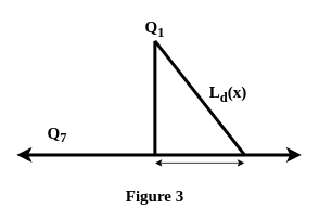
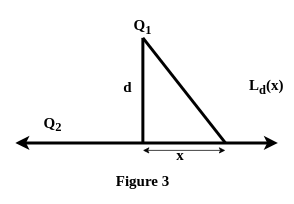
  <mxCell id="0" />
  <mxCell id="1" parent="0" />
  <mxCell id="2" value="" style="endArrow=classic;startArrow=classic;html=1;rounded=0;strokeWidth=4;" parent="1" edge="1"><mxGeometry width="50" height="50" relative="1" as="geometry"><mxPoint x="20" y="190" as="sourcePoint" /><mxPoint x="370" y="190" as="targetPoint" /></mxGeometry></mxCell>
  <mxCell id="3" value="" style="endArrow=none;html=1;rounded=0;strokeWidth=4;" parent="1" edge="1"><mxGeometry width="50" height="50" relative="1" as="geometry"><mxPoint x="190" y="190" as="sourcePoint" /><mxPoint x="190" y="50" as="targetPoint" /></mxGeometry></mxCell>
  <mxCell id="4" value="" style="endArrow=none;html=1;rounded=0;strokeWidth=4;" parent="1" edge="1"><mxGeometry width="50" height="50" relative="1" as="geometry"><mxPoint x="190" y="50" as="sourcePoint" /><mxPoint x="300" y="190" as="targetPoint" /></mxGeometry></mxCell>
  <mxCell id="5" value="&lt;font face=&quot;Times New Roman&quot; style=&quot;font-size: 20px&quot;&gt;&lt;b&gt;Q&lt;sub&gt;1&lt;/sub&gt;&lt;/b&gt;&lt;/font&gt;" style="text;html=1;strokeColor=none;fillColor=none;align=center;verticalAlign=middle;whiteSpace=wrap;rounded=0;" parent="1" vertex="1"><mxGeometry x="160" y="20" width="60" height="30" as="geometry" /></mxCell>
- <mxCell id="6" value="&lt;font face=&quot;Times New Roman&quot; style=&quot;font-size: 20px&quot;&gt;&lt;b&gt;Q&lt;sub&gt;7&lt;/sub&gt;&lt;/b&gt;&lt;/font&gt;" style="text;html=1;strokeColor=none;fillColor=none;align=center;verticalAlign=middle;whiteSpace=wrap;rounded=0;" parent="1" vertex="1"><mxGeometry x="40" y="150" width="60" height="30" as="geometry" /></mxCell>
- <mxCell id="8" value="&lt;font face=&quot;Times New Roman&quot;&gt;&lt;span style=&quot;font-size: 20px&quot;&gt;&lt;b&gt;L&lt;sub&gt;d&lt;/sub&gt;(x)&lt;/b&gt;&lt;/span&gt;&lt;/font&gt;" style="text;html=1;strokeColor=none;fillColor=none;align=center;verticalAlign=middle;whiteSpace=wrap;rounded=0;" parent="1" vertex="1"><mxGeometry x="250" y="100" width="60" height="30" as="geometry" /></mxCell>
+ <mxCell id="6" value="&lt;font face=&quot;Times New Roman&quot; style=&quot;font-size: 20px&quot;&gt;&lt;b&gt;Q&lt;sub&gt;2&lt;/sub&gt;&lt;/b&gt;&lt;/font&gt;" style="text;html=1;strokeColor=none;fillColor=none;align=center;verticalAlign=middle;whiteSpace=wrap;rounded=0;" parent="1" vertex="1"><mxGeometry x="40" y="150" width="60" height="30" as="geometry" /></mxCell>
+ <mxCell id="7" value="&lt;font face=&quot;Times New Roman&quot;&gt;&lt;span style=&quot;font-size: 20px&quot;&gt;&lt;b&gt;d&lt;/b&gt;&lt;/span&gt;&lt;/font&gt;" style="text;html=1;strokeColor=none;fillColor=none;align=center;verticalAlign=middle;whiteSpace=wrap;rounded=0;" parent="1" vertex="1"><mxGeometry x="140" y="100" width="60" height="30" as="geometry" /></mxCell>
+ <mxCell id="8" value="&lt;font face=&quot;Times New Roman&quot;&gt;&lt;span style=&quot;font-size: 20px&quot;&gt;&lt;b&gt;L&lt;sub&gt;d&lt;/sub&gt;(x)&lt;/b&gt;&lt;/span&gt;&lt;/font&gt;" style="text;html=1;strokeColor=none;fillColor=none;align=center;verticalAlign=middle;whiteSpace=wrap;rounded=0;" parent="1" vertex="1"><mxGeometry x="325" y="100" width="60" height="30" as="geometry" /></mxCell>
  <mxCell id="9" value="" style="endArrow=classic;startArrow=classic;html=1;rounded=0;" edge="1" parent="1"><mxGeometry width="50" height="50" relative="1" as="geometry"><mxPoint x="190" y="200" as="sourcePoint" /><mxPoint x="300" y="200" as="targetPoint" /></mxGeometry></mxCell>
+ <mxCell id="10" value="&lt;font face=&quot;Times New Roman&quot;&gt;&lt;span style=&quot;font-size: 20px&quot;&gt;&lt;b&gt;x&lt;br&gt;&lt;/b&gt;&lt;/span&gt;&lt;/font&gt;" style="text;html=1;strokeColor=none;fillColor=none;align=center;verticalAlign=middle;whiteSpace=wrap;rounded=0;" vertex="1" parent="1"><mxGeometry x="210" y="190" width="60" height="30" as="geometry" /></mxCell>
  <mxCell id="11" value="&lt;font face=&quot;Times New Roman&quot; size=&quot;1&quot;&gt;&lt;b style=&quot;font-size: 20px&quot;&gt;Figure 3&lt;/b&gt;&lt;/font&gt;" style="text;html=1;strokeColor=none;fillColor=none;align=center;verticalAlign=middle;whiteSpace=wrap;rounded=0;" vertex="1" parent="1"><mxGeometry x="85" y="230" width="210" height="20" as="geometry" /></mxCell>
